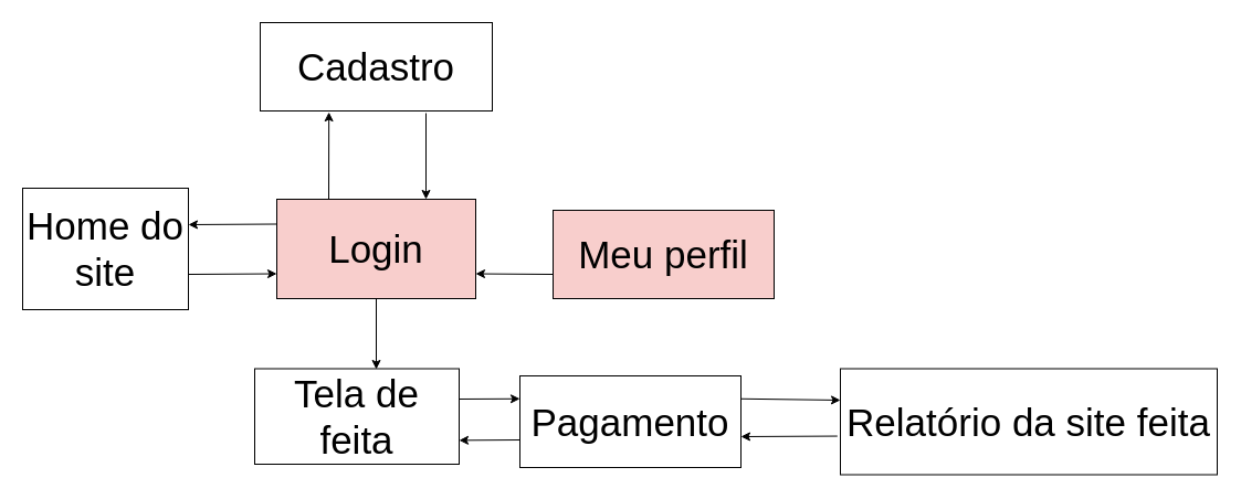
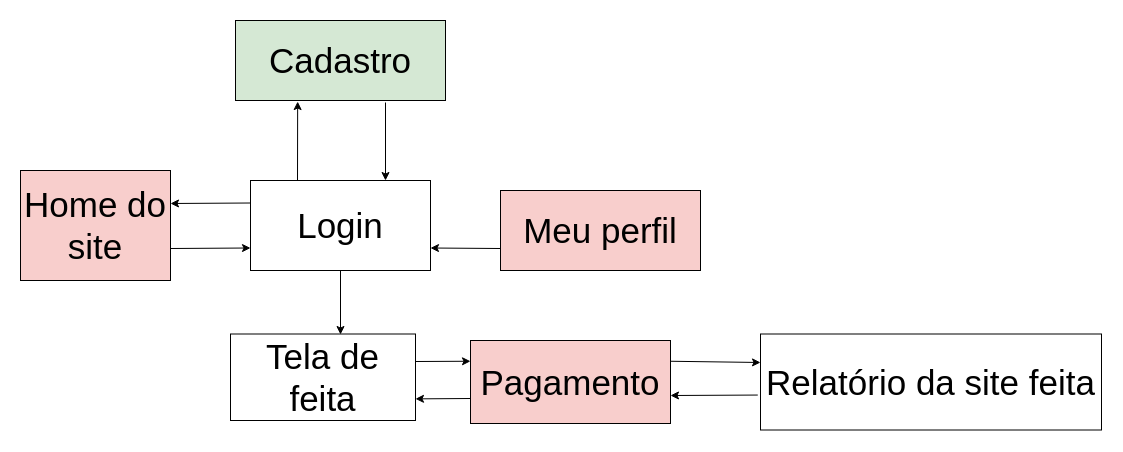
  <mxCell id="0" />
  <mxCell id="1" parent="0" />
- <mxCell id="2" value="&lt;font style=&quot;font-size: 35px&quot;&gt;Home do site&lt;/font&gt;" style="rounded=0;whiteSpace=wrap;html=1;" vertex="1" parent="1"><mxGeometry x="20" y="170" width="150" height="110" as="geometry" /></mxCell>
+ <mxCell id="2" value="&lt;font style=&quot;font-size: 35px&quot;&gt;Home do site&lt;/font&gt;" style="rounded=0;whiteSpace=wrap;html=1;fillColor=#f8cecc;" vertex="1" parent="1"><mxGeometry x="20" y="170" width="150" height="110" as="geometry" /></mxCell>
  <mxCell id="3" value="&lt;font style=&quot;font-size: 35px&quot;&gt;Meu perfil&lt;/font&gt;" style="rounded=0;whiteSpace=wrap;html=1;fillColor=#f8cecc;" vertex="1" parent="1"><mxGeometry x="500" y="190" width="200" height="80" as="geometry" /></mxCell>
- <mxCell id="4" value="&lt;font style=&quot;font-size: 35px&quot;&gt;Cadastro&lt;/font&gt;" style="rounded=0;whiteSpace=wrap;html=1;" vertex="1" parent="1"><mxGeometry x="235" y="20" width="210" height="80" as="geometry" /></mxCell>
- <mxCell id="5" value="&lt;font style=&quot;font-size: 35px&quot;&gt;Login&lt;/font&gt;" style="rounded=0;whiteSpace=wrap;html=1;fillColor=#f8cecc;" vertex="1" parent="1"><mxGeometry x="250" y="180" width="180" height="90" as="geometry" /></mxCell>
+ <mxCell id="4" value="&lt;font style=&quot;font-size: 35px&quot;&gt;Cadastro&lt;/font&gt;" style="rounded=0;whiteSpace=wrap;html=1;fillColor=#d5e8d4;" vertex="1" parent="1"><mxGeometry x="235" y="20" width="210" height="80" as="geometry" /></mxCell>
+ <mxCell id="5" value="&lt;font style=&quot;font-size: 35px&quot;&gt;Login&lt;/font&gt;" style="rounded=0;whiteSpace=wrap;html=1;" vertex="1" parent="1"><mxGeometry x="250" y="180" width="180" height="90" as="geometry" /></mxCell>
  <mxCell id="6" value="&lt;font style=&quot;font-size: 35px&quot;&gt;Tela de feita&lt;/font&gt;" style="rounded=0;whiteSpace=wrap;html=1;" vertex="1" parent="1"><mxGeometry x="230" y="333.5" width="185" height="86.5" as="geometry" /></mxCell>
- <mxCell id="7" value="&lt;font style=&quot;font-size: 35px&quot;&gt;Pagamento&lt;/font&gt;" style="rounded=0;whiteSpace=wrap;html=1;" vertex="1" parent="1"><mxGeometry x="470" y="340" width="200" height="83" as="geometry" /></mxCell>
+ <mxCell id="7" value="&lt;font style=&quot;font-size: 35px&quot;&gt;Pagamento&lt;/font&gt;" style="rounded=0;whiteSpace=wrap;html=1;fillColor=#f8cecc;" vertex="1" parent="1"><mxGeometry x="470" y="340" width="200" height="83" as="geometry" /></mxCell>
  <mxCell id="8" value="" style="endArrow=classic;html=1;entryX=0;entryY=0.75;entryDx=0;entryDy=0;" edge="1" parent="1" target="5"><mxGeometry width="50" height="50" relative="1" as="geometry"><mxPoint x="170" y="248" as="sourcePoint" /><mxPoint x="250" y="210" as="targetPoint" /></mxGeometry></mxCell>
  <mxCell id="9" value="" style="endArrow=classic;html=1;exitX=0;exitY=0.25;exitDx=0;exitDy=0;" edge="1" parent="1" source="5"><mxGeometry width="50" height="50" relative="1" as="geometry"><mxPoint x="190" y="240" as="sourcePoint" /><mxPoint x="170" y="203" as="targetPoint" /></mxGeometry></mxCell>
  <mxCell id="10" value="&lt;font style=&quot;font-size: 35px&quot;&gt;Relatório da site feita&lt;/font&gt;" style="rounded=0;whiteSpace=wrap;html=1;" vertex="1" parent="1"><mxGeometry x="760" y="333.5" width="341" height="96" as="geometry" /></mxCell>
  <mxCell id="11" value="" style="endArrow=classic;html=1;entryX=0.296;entryY=1.013;entryDx=0;entryDy=0;entryPerimeter=0;" edge="1" parent="1" target="4"><mxGeometry width="50" height="50" relative="1" as="geometry"><mxPoint x="297" y="180" as="sourcePoint" /><mxPoint x="360" y="120" as="targetPoint" /></mxGeometry></mxCell>
  <mxCell id="12" value="" style="endArrow=classic;html=1;entryX=1;entryY=0.75;entryDx=0;entryDy=0;" edge="1" parent="1" target="5"><mxGeometry width="50" height="50" relative="1" as="geometry"><mxPoint x="500" y="248" as="sourcePoint" /><mxPoint x="520.711" y="225" as="targetPoint" /></mxGeometry></mxCell>
  <mxCell id="13" value="" style="endArrow=classic;html=1;entryX=0.75;entryY=0;entryDx=0;entryDy=0;" edge="1" parent="1" target="5"><mxGeometry width="50" height="50" relative="1" as="geometry"><mxPoint x="385" y="102" as="sourcePoint" /><mxPoint x="410" y="120" as="targetPoint" /></mxGeometry></mxCell>
  <mxCell id="14" value="" style="endArrow=classic;html=1;exitX=-0.008;exitY=0.636;exitDx=0;exitDy=0;exitPerimeter=0;" edge="1" parent="1" source="10"><mxGeometry width="50" height="50" relative="1" as="geometry"><mxPoint x="680" y="440" as="sourcePoint" /><mxPoint x="670" y="395" as="targetPoint" /></mxGeometry></mxCell>
  <mxCell id="15" value="" style="endArrow=classic;html=1;exitX=0.5;exitY=1;exitDx=0;exitDy=0;" edge="1" parent="1" source="5"><mxGeometry width="50" height="50" relative="1" as="geometry"><mxPoint x="300" y="330" as="sourcePoint" /><mxPoint x="340" y="334" as="targetPoint" /></mxGeometry></mxCell>
  <mxCell id="16" value="" style="endArrow=classic;html=1;exitX=1;exitY=0.25;exitDx=0;exitDy=0;" edge="1" parent="1" source="7"><mxGeometry width="50" height="50" relative="1" as="geometry"><mxPoint x="690" y="390" as="sourcePoint" /><mxPoint x="760" y="362" as="targetPoint" /></mxGeometry></mxCell>
  <mxCell id="17" value="" style="endArrow=classic;html=1;entryX=0;entryY=0.25;entryDx=0;entryDy=0;" edge="1" parent="1" target="7"><mxGeometry width="50" height="50" relative="1" as="geometry"><mxPoint x="415" y="361" as="sourcePoint" /><mxPoint x="470" y="340" as="targetPoint" /></mxGeometry></mxCell>
  <mxCell id="18" value="" style="endArrow=classic;html=1;entryX=1;entryY=0.75;entryDx=0;entryDy=0;" edge="1" parent="1" target="6"><mxGeometry width="50" height="50" relative="1" as="geometry"><mxPoint x="470" y="398" as="sourcePoint" /><mxPoint x="470" y="380" as="targetPoint" /></mxGeometry></mxCell>
